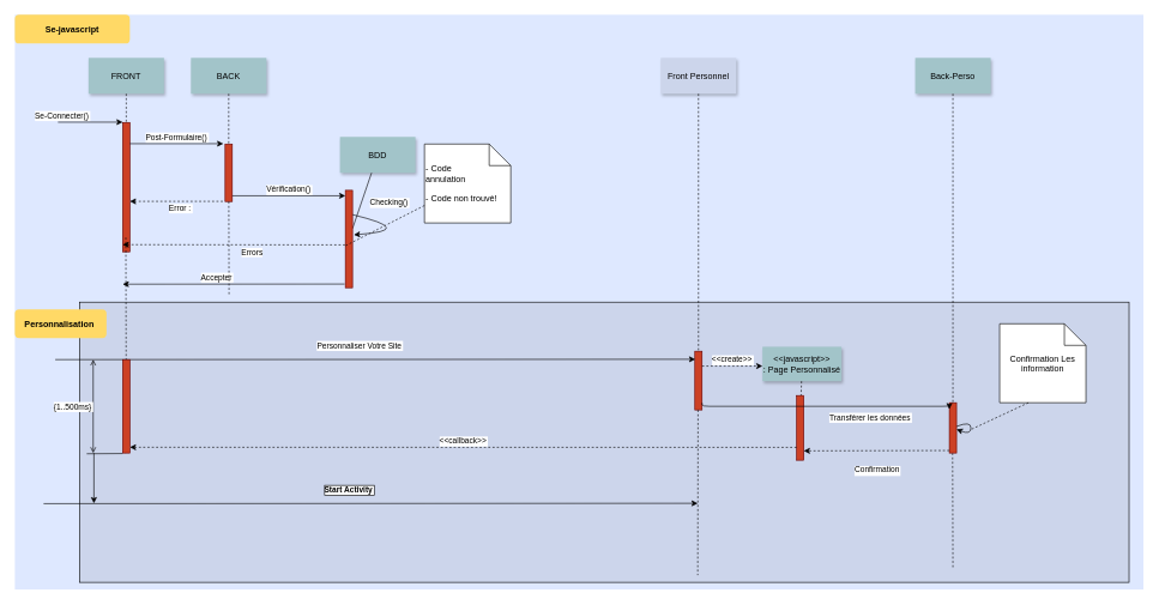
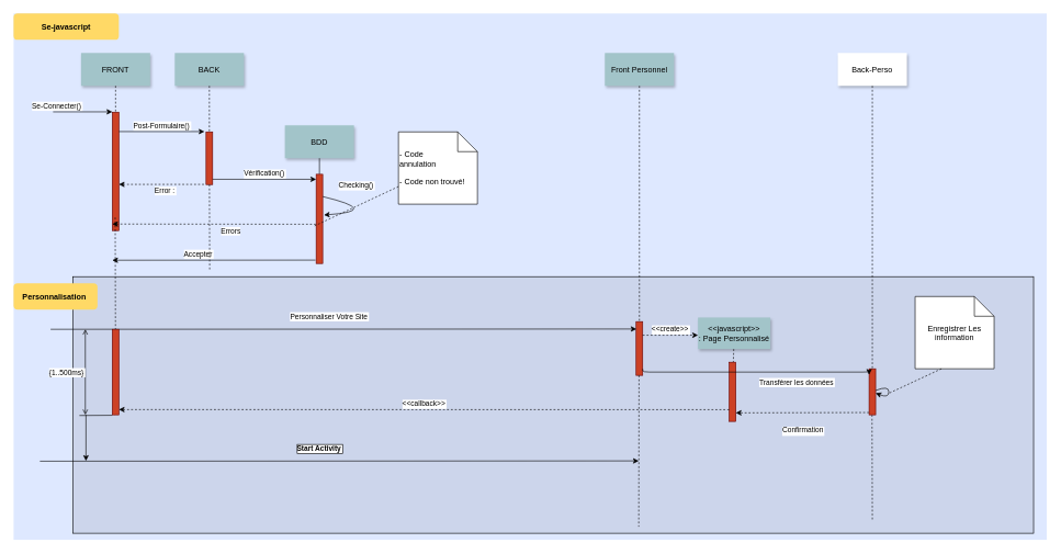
  <mxCell id="0" />
  <mxCell id="1" parent="0" />
  <mxCell id="2" value="" style="fillColor=#DEE8FF;strokeColor=none" parent="1" vertex="1"><mxGeometry x="20" width="1570" height="800" as="geometry" y="20" /></mxCell>
  <mxCell id="3" value="" style="fillColor=#CCD5EB" parent="1" vertex="1"><mxGeometry x="110" y="420" width="1460" height="390" as="geometry" /></mxCell>
  <mxCell id="4" value="" style="edgeStyle=elbowEdgeStyle;elbow=horizontal;endArrow=none;dashed=1" parent="1" edge="1"><mxGeometry x="1460" y="437.894" width="100" height="100" as="geometry"><mxPoint x="1324.5" y="630" as="sourcePoint" /><mxPoint x="1324.5" y="790" as="targetPoint" /></mxGeometry></mxCell>
  <mxCell id="5" value="" style="fillColor=#CC4125;strokeColor=#660000" parent="1" vertex="1"><mxGeometry x="170" y="170" width="10" height="180" as="geometry" /></mxCell>
  <mxCell id="6" value="Se-Connecter()" style="edgeStyle=none;verticalLabelPosition=top;verticalAlign=bottom;labelPosition=left;align=right" parent="1" edge="1"><mxGeometry x="110" y="49.5" width="100" height="100" as="geometry"><mxPoint x="80" y="169.5" as="sourcePoint" /><mxPoint x="170" y="169.5" as="targetPoint" /></mxGeometry></mxCell>
  <mxCell id="7" value="FRONT" style="shadow=1;fillColor=#A2C4C9;strokeColor=none" parent="1" vertex="1"><mxGeometry x="122.5" y="80" width="105" height="50" as="geometry" /></mxCell>
  <mxCell id="8" value="" style="fillColor=#CC4125;strokeColor=#660000" parent="1" vertex="1"><mxGeometry x="312.5" y="200" width="10" height="80" as="geometry" /></mxCell>
  <mxCell id="9" value="BACK" style="shadow=1;fillColor=#A2C4C9;strokeColor=none" parent="1" vertex="1"><mxGeometry x="265" y="80" width="105" height="50" as="geometry" /></mxCell>
  <mxCell id="10" value="" style="edgeStyle=none;endArrow=none;dashed=1" parent="1" source="9" target="8" edge="1"><mxGeometry x="272.335" y="165" width="100" height="100" as="geometry"><mxPoint x="317.259" y="130" as="sourcePoint" /><mxPoint x="317.576" y="185" as="targetPoint" /></mxGeometry></mxCell>
  <mxCell id="11" value="Post-Formulaire()" style="edgeStyle=none;verticalLabelPosition=top;verticalAlign=bottom" parent="1" edge="1"><mxGeometry width="100" height="100" as="geometry"><mxPoint x="180" y="199.5" as="sourcePoint" /><mxPoint x="310" y="199.5" as="targetPoint" /><mxPoint as="offset" /></mxGeometry></mxCell>
  <mxCell id="12" value="" style="edgeStyle=none;verticalLabelPosition=top;verticalAlign=bottom;endArrow=none;startArrow=classic;dashed=1" parent="1" edge="1"><mxGeometry x="220" y="172.259" width="100" height="100" as="geometry"><mxPoint x="180" y="279.759" as="sourcePoint" /><mxPoint x="310" y="279.759" as="targetPoint" /></mxGeometry></mxCell>
  <mxCell id="13" value="Error :&amp;nbsp;" style="edgeLabel;html=1;align=center;verticalAlign=middle;resizable=0;points=[];" vertex="1" connectable="0" parent="12"><mxGeometry relative="1" as="geometry"><mxPoint x="5" y="10" as="offset" /></mxGeometry></mxCell>
  <mxCell id="14" value="" style="edgeStyle=none;verticalLabelPosition=top;verticalAlign=bottom;labelPosition=left;align=right;endArrow=none;startArrow=classic;dashed=1;entryX=0.189;entryY=0.56;entryDx=0;entryDy=0;entryPerimeter=0;" parent="1" edge="1" target="18"><mxGeometry x="110" y="207.759" width="100" height="100" as="geometry"><mxPoint x="170" y="340" as="sourcePoint" /><mxPoint x="170" y="327.759" as="targetPoint" /></mxGeometry></mxCell>
  <mxCell id="15" value="Errors" style="edgeLabel;html=1;align=center;verticalAlign=middle;resizable=0;points=[];" vertex="1" connectable="0" parent="14"><mxGeometry relative="1" as="geometry"><mxPoint x="24" y="10" as="offset" /></mxGeometry></mxCell>
- <mxCell id="16" value="BDD" style="shadow=1;fillColor=#A2C4C9;strokeColor=none" parent="1" vertex="1"><mxGeometry x="472.284" y="190" width="105" height="50" as="geometry" /></mxCell>
+ <mxCell id="16" value="BDD" style="shadow=1;fillColor=#A2C4C9;strokeColor=none" parent="1" vertex="1"><mxGeometry x="432.284" y="190" width="105" height="50" as="geometry" /></mxCell>
  <mxCell id="17" value="" style="edgeStyle=none;endArrow=none" parent="1" source="16" target="18" edge="1"><mxGeometry x="437.043" y="270" width="100" height="100" as="geometry"><mxPoint x="484.543" y="240" as="sourcePoint" /><mxPoint x="484.543" y="260" as="targetPoint" /></mxGeometry></mxCell>
  <mxCell id="18" value="" style="fillColor=#CC4125;strokeColor=#660000" parent="1" vertex="1"><mxGeometry x="479.78" y="264.39" width="10" height="135.61" as="geometry" /></mxCell>
  <mxCell id="19" value="Vérification()" style="edgeStyle=elbowEdgeStyle;elbow=vertical;verticalLabelPosition=top;verticalAlign=bottom" parent="1" source="8" target="18" edge="1"><mxGeometry x="350" y="290" width="100" height="100" as="geometry"><mxPoint x="320" y="410" as="sourcePoint" /><mxPoint x="420" y="310" as="targetPoint" /></mxGeometry></mxCell>
  <mxCell id="20" value="Checking()" style="elbow=vertical;verticalLabelPosition=top;verticalAlign=bottom;curved=1;exitX=1;exitY=0.25;exitDx=0;exitDy=0;entryX=1.189;entryY=0.456;entryDx=0;entryDy=0;entryPerimeter=0;" parent="1" source="18" target="18" edge="1"><mxGeometry width="100" height="100" as="geometry"><mxPoint x="510" y="390" as="sourcePoint" /><mxPoint x="490" y="340" as="targetPoint" /><Array as="points"><mxPoint x="580" y="320" /></Array><mxPoint x="50" y="-22" as="offset" /></mxGeometry></mxCell>
- <mxCell id="21" value="Front Personnel" style="shadow=1;fillColor=#ccd5eb;strokeColor=none;" parent="1" vertex="1"><mxGeometry x="918.5" y="80" width="105" height="50" as="geometry" /></mxCell>
+ <mxCell id="21" value="Front Personnel" style="shadow=1;fillColor=#A2C4C9;strokeColor=none" parent="1" vertex="1"><mxGeometry x="918.5" y="80" width="105" height="50" as="geometry" /></mxCell>
  <mxCell id="22" value="" style="edgeStyle=elbowEdgeStyle;elbow=horizontal;endArrow=none;dashed=1" parent="1" source="7" target="5" edge="1"><mxGeometry x="230.0" y="310" width="100" height="100" as="geometry"><mxPoint x="200" y="430" as="sourcePoint" /><mxPoint x="300" y="330" as="targetPoint" /></mxGeometry></mxCell>
- <mxCell id="23" value=" - Code&#10;annulation&#10;&#10; - Code non trouvé!" style="shape=note;align=left" parent="1" vertex="1"><mxGeometry x="589.863" y="200.004" width="120.027" height="109.826" as="geometry" /></mxCell>
+ <mxCell id="23" value=" - Code&#10;annulation&#10;&#10; - Code non trouvé!" style="shape=note;align=left" parent="1" vertex="1"><mxGeometry x="604.863" y="200.004" width="120.027" height="109.826" as="geometry" /></mxCell>
  <mxCell id="24" value="" style="edgeStyle=none;endArrow=none;dashed=1;entryX=-0.228;entryY=0.578;entryDx=0;entryDy=0;entryPerimeter=0;" parent="1" source="23" target="18" edge="1"><mxGeometry x="1030" y="180" width="100" height="100" as="geometry"><mxPoint x="1000" y="300" as="sourcePoint" /><mxPoint x="781.212" y="326.044" as="targetPoint" /></mxGeometry></mxCell>
  <mxCell id="25" value="             Accepter" style="edgeStyle=elbowEdgeStyle;elbow=vertical;dashed=0;verticalLabelPosition=top;verticalAlign=bottom;align=right" parent="1" edge="1"><mxGeometry x="189" y="329.759" width="100" height="100" as="geometry"><mxPoint x="478.78" y="394.824" as="sourcePoint" /><mxPoint x="170" y="395" as="targetPoint" /><Array as="points" /></mxGeometry></mxCell>
  <mxCell id="26" value="" style="fillColor=#CC4125;strokeColor=#660000" parent="1" vertex="1"><mxGeometry x="966" y="488.333" width="10" height="81.667" as="geometry" /></mxCell>
  <mxCell id="27" value="" style="edgeStyle=none;endArrow=none;dashed=1" parent="1" source="21" target="26" edge="1"><mxGeometry x="952.571" y="205" width="100" height="100" as="geometry"><mxPoint x="997.736" y="170" as="sourcePoint" /><mxPoint x="997.736" y="349.394" as="targetPoint" /></mxGeometry></mxCell>
  <mxCell id="28" value="" style="edgeStyle=none;endArrow=none;dashed=1" parent="1" source="8" edge="1"><mxGeometry x="376.571" y="339.697" width="100" height="100" as="geometry"><mxPoint x="421.736" y="304.697" as="sourcePoint" /><mxPoint x="318" y="410" as="targetPoint" /></mxGeometry></mxCell>
  <mxCell id="29" value="&lt;&lt;javascript&gt;&gt;&#10;: Page Personnalisé" style="shadow=1;fillColor=#A2C4C9;strokeColor=none" parent="1" vertex="1"><mxGeometry x="1060" y="482.08" width="110" height="47.92" as="geometry" /></mxCell>
  <mxCell id="30" value="" style="edgeStyle=none;endArrow=none;dashed=1" parent="1" source="29" target="31" edge="1"><mxGeometry x="1204.071" y="380.087" width="100" height="100" as="geometry"><mxPoint x="1249.236" y="345.087" as="sourcePoint" /><mxPoint x="1320" y="465.087" as="targetPoint" /></mxGeometry></mxCell>
  <mxCell id="31" value="" style="fillColor=#CC4125;strokeColor=#660000" parent="1" vertex="1"><mxGeometry x="1107.5" y="550" width="10" height="90" as="geometry" /></mxCell>
  <mxCell id="32" value="" style="fillColor=#CC4125;strokeColor=#660000" parent="1" vertex="1"><mxGeometry x="1320" y="560" width="10" height="70" as="geometry" /></mxCell>
  <mxCell id="33" value="&lt;&lt;create&gt;&gt;" style="edgeStyle=elbowEdgeStyle;elbow=vertical;verticalLabelPosition=top;verticalAlign=bottom;dashed=1" parent="1" source="26" target="29" edge="1"><mxGeometry x="901.25" y="322.5" width="100" height="100" as="geometry"><mxPoint x="1001.25" y="371.894" as="sourcePoint" /><mxPoint x="1118.75" y="371.894" as="targetPoint" /><Array as="points" /></mxGeometry></mxCell>
  <mxCell id="34" value="Confirmation" style="edgeStyle=elbowEdgeStyle;elbow=vertical;dashed=1;verticalLabelPosition=bottom;verticalAlign=top" parent="1" edge="1"><mxGeometry width="100" height="100" as="geometry"><mxPoint x="1320" y="626.5" as="sourcePoint" /><mxPoint x="1117.5" y="626.5" as="targetPoint" /><Array as="points" /><mxPoint x="1" y="14" as="offset" /></mxGeometry></mxCell>
- <mxCell id="35" value="Back-Perso" style="shadow=1;fillColor=#A2C4C9;strokeColor=none" parent="1" vertex="1"><mxGeometry x="1272.5" y="80" width="105" height="50" as="geometry" /></mxCell>
+ <mxCell id="35" value="Back-Perso" style="shadow=1;fillColor=#ffffff;strokeColor=none;" parent="1" vertex="1"><mxGeometry x="1272.5" y="80" width="105" height="50" as="geometry" /></mxCell>
  <mxCell id="36" value="" style="edgeStyle=none;endArrow=none;dashed=1" parent="1" source="35" target="32" edge="1"><mxGeometry x="1174.071" y="210" width="100" height="100" as="geometry"><mxPoint x="1192.5" y="135" as="sourcePoint" /><mxPoint x="1192.5" y="465" as="targetPoint" /></mxGeometry></mxCell>
  <mxCell id="37" value="&lt;&lt;callback&gt;&gt;" style="edgeStyle=elbowEdgeStyle;elbow=vertical;dashed=1;verticalLabelPosition=bottom;verticalAlign=bottom" parent="1" edge="1"><mxGeometry x="540" y="551.078" width="100" height="100" as="geometry"><mxPoint x="1107.5" y="622.118" as="sourcePoint" /><mxPoint x="180" y="622.118" as="targetPoint" /><Array as="points" /></mxGeometry></mxCell>
  <mxCell id="38" value="Se-javascript" style="rounded=1;fontStyle=1;fillColor=#FFD966;strokeColor=none" parent="1" vertex="1"><mxGeometry x="20" width="160" height="40" as="geometry" y="20" /></mxCell>
  <mxCell id="39" value="Personnalisation " style="rounded=1;fontStyle=1;fillColor=#FFD966;strokeColor=none" parent="1" vertex="1"><mxGeometry x="20" y="430" width="127.5" height="40" as="geometry" /></mxCell>
  <mxCell id="40" value="" style="edgeStyle=elbowEdgeStyle;elbow=vertical;endArrow=none" parent="1" edge="1"><mxGeometry x="60.0" y="560.711" width="100" height="100" as="geometry"><mxPoint x="170" y="630.711" as="sourcePoint" /><mxPoint x="120" y="630.711" as="targetPoint" /></mxGeometry></mxCell>
  <mxCell id="41" value="{1..500ms}" style="elbow=horizontal;startArrow=open;endArrow=open;labelPosition=left;align=right" parent="1" edge="1"><mxGeometry x="40.894" y="560" width="100" height="100" as="geometry"><mxPoint x="129" y="500" as="sourcePoint" /><mxPoint x="129" y="630" as="targetPoint" /></mxGeometry></mxCell>
  <mxCell id="42" style="edgeStyle=none;curved=1;orthogonalLoop=1;jettySize=auto;html=1;entryX=0;entryY=0.5;entryDx=0;entryDy=0;" edge="1" parent="1" source="18" target="18"><mxGeometry relative="1" as="geometry" /></mxCell>
  <mxCell id="43" value="Personnaliser Votre Site" style="edgeStyle=none;verticalLabelPosition=top;verticalAlign=bottom;labelPosition=left;align=right;entryX=0.053;entryY=0.137;entryDx=0;entryDy=0;entryPerimeter=0;" edge="1" parent="1" target="26"><mxGeometry width="100" height="100" as="geometry"><mxPoint x="76.25" y="500" as="sourcePoint" /><mxPoint x="166.25" y="500" as="targetPoint" /><mxPoint x="39" y="-10" as="offset" /></mxGeometry></mxCell>
  <mxCell id="44" style="edgeStyle=none;curved=1;orthogonalLoop=1;jettySize=auto;html=1;" edge="1" parent="1" source="32" target="32"><mxGeometry relative="1" as="geometry" /></mxCell>
- <mxCell id="45" value="Confirmation Les &#10;information" style="shape=note;align=center;" vertex="1" parent="1"><mxGeometry x="1390.003" y="450.174" width="120.027" height="109.826" as="geometry" /></mxCell>
+ <mxCell id="45" value="Enregistrer Les &#10;information" style="shape=note;align=center;" vertex="1" parent="1"><mxGeometry x="1390.003" y="450.174" width="120.027" height="109.826" as="geometry" /></mxCell>
  <mxCell id="46" value="" style="edgeStyle=none;endArrow=none;dashed=1;entryX=-0.228;entryY=0.578;entryDx=0;entryDy=0;entryPerimeter=0;" edge="1" parent="1"><mxGeometry x="1902.5" y="434.5" width="100" height="100" as="geometry"><mxPoint x="1430" y="560" as="sourcePoint" /><mxPoint x="1350" y="597.273" as="targetPoint" /></mxGeometry></mxCell>
  <mxCell id="47" value="Transférer les données" style="edgeStyle=elbowEdgeStyle;elbow=vertical;verticalLabelPosition=top;verticalAlign=bottom;" edge="1" parent="1"><mxGeometry width="100" height="100" as="geometry"><mxPoint x="976" y="560.333" as="sourcePoint" /><mxPoint x="1320" y="569" as="targetPoint" /><Array as="points" /><mxPoint x="62" y="25" as="offset" /></mxGeometry></mxCell>
  <mxCell id="48" value="" style="edgeStyle=none;endArrow=none;dashed=1;startArrow=none;" edge="1" parent="1" source="52"><mxGeometry x="233.481" y="389.697" width="100" height="100" as="geometry"><mxPoint x="174.41" y="330" as="sourcePoint" /><mxPoint x="174" y="620" as="targetPoint" /></mxGeometry></mxCell>
  <mxCell id="49" value="Start Activity" style="edgeStyle=none;verticalLabelPosition=top;verticalAlign=bottom;labelPosition=left;align=right;fontStyle=1;labelBorderColor=default;" edge="1" parent="1"><mxGeometry width="100" height="100" as="geometry"><mxPoint x="60" y="700.48" as="sourcePoint" /><mxPoint x="970" y="700" as="targetPoint" /><mxPoint x="5" y="-10" as="offset" /></mxGeometry></mxCell>
  <mxCell id="50" value="" style="edgeStyle=none;endArrow=none;dashed=1" edge="1" parent="1"><mxGeometry x="951.981" y="645" width="100" height="100" as="geometry"><mxPoint x="970.41" y="570" as="sourcePoint" /><mxPoint x="970" y="800" as="targetPoint" /></mxGeometry></mxCell>
  <mxCell id="51" value="" style="edgeStyle=none;endArrow=none;dashed=1" edge="1" parent="1" target="52"><mxGeometry x="233.481" y="389.697" width="100" height="100" as="geometry"><mxPoint x="174.41" y="330" as="sourcePoint" /><mxPoint x="174" y="620" as="targetPoint" /></mxGeometry></mxCell>
  <mxCell id="52" value="" style="fillColor=#CC4125;strokeColor=#660000" parent="1" vertex="1"><mxGeometry x="170" y="500" width="10" height="130" as="geometry" /></mxCell>
  <mxCell id="53" value="" style="edgeStyle=none;verticalLabelPosition=top;verticalAlign=bottom" edge="1" parent="1"><mxGeometry width="100" height="100" as="geometry"><mxPoint x="130" y="630" as="sourcePoint" /><mxPoint x="130" y="700" as="targetPoint" /><mxPoint x="-7" y="-10" as="offset" /></mxGeometry></mxCell>
